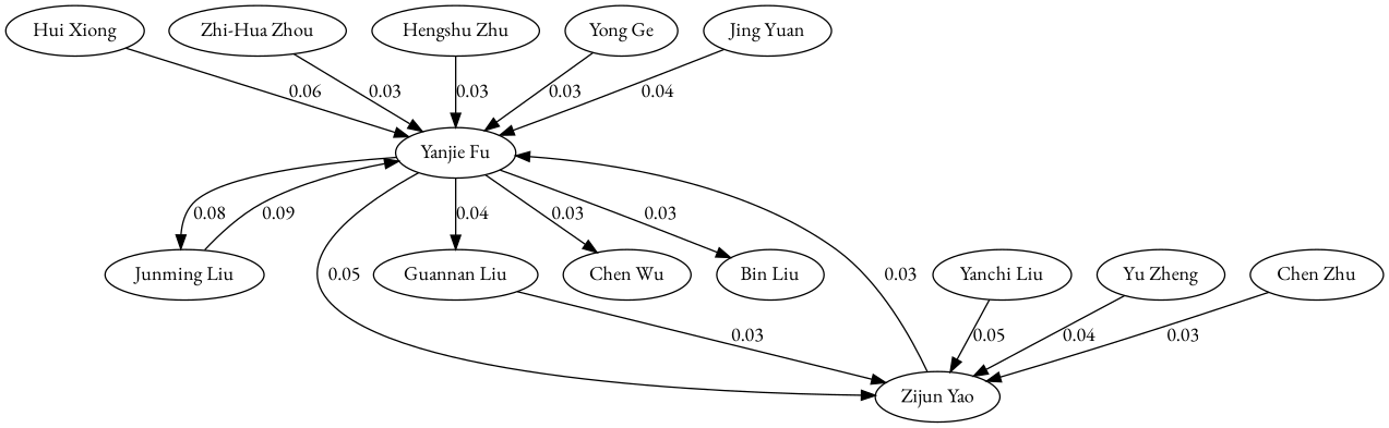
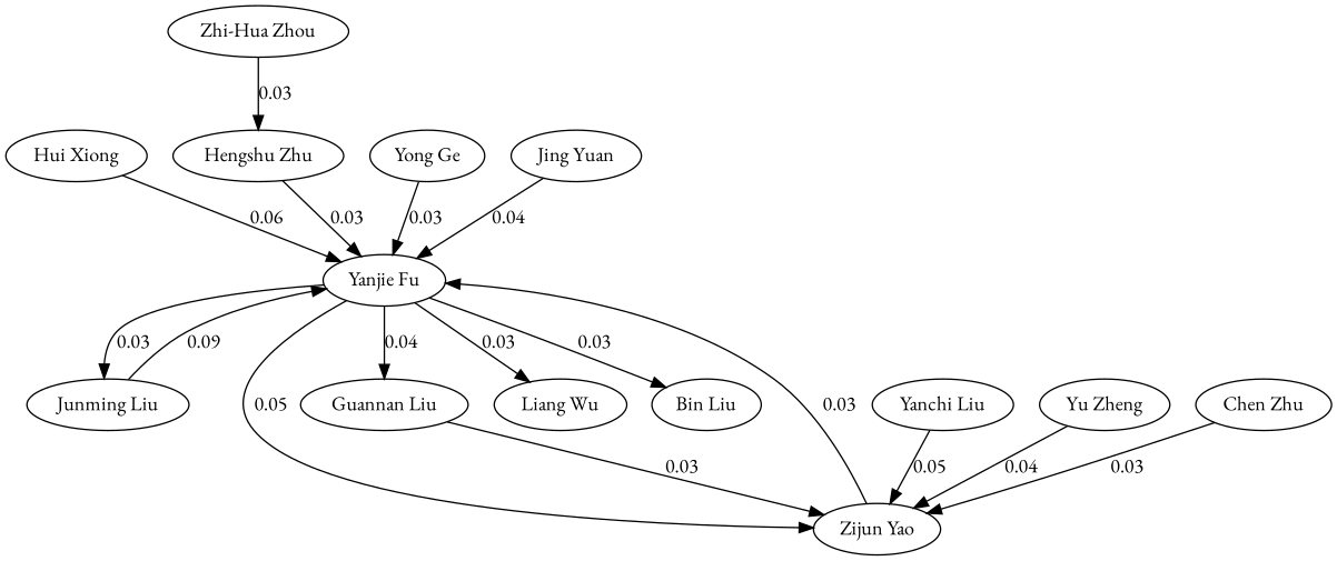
  strict digraph {
    fontname="EB Garamond"
    node [fontname="EB Garamond"]
    edge [fontname="EB Garamond"]
    "Hui Xiong"
    "Yanjie Fu"
    "Junming Liu"
    "Zijun Yao"
    "Guannan Liu"
-   "Liang Wu" [label="Chen Wu"]
+   "Liang Wu"
    "Bin Liu"
    "Zhi-Hua Zhou"
    "Hengshu Zhu"
    "Yong Ge"
    "Yanchi Liu"
    "Yu Zheng"
    "Jing Yuan"
    "Chen Zhu"
    "Hui Xiong" -> "Yanjie Fu" [label=0.06]
-   "Yanjie Fu" -> "Junming Liu" [label=0.08]
+   "Yanjie Fu" -> "Junming Liu" [label=0.03]
    "Yanjie Fu" -> "Zijun Yao" [label=0.05]
    "Yanjie Fu" -> "Guannan Liu" [label=0.04]
    "Yanjie Fu" -> "Liang Wu" [label=0.03]
    "Yanjie Fu" -> "Bin Liu" [label=0.03]
    "Junming Liu" -> "Yanjie Fu" [label=0.09]
    "Zijun Yao" -> "Yanjie Fu" [label=0.03]
    "Guannan Liu" -> "Zijun Yao" [label=0.03]
-   "Zhi-Hua Zhou" -> "Yanjie Fu" [label=0.03]
+   "Zhi-Hua Zhou" -> "Hengshu Zhu" [label=0.03]
    "Hengshu Zhu" -> "Yanjie Fu" [label=0.03]
    "Yong Ge" -> "Yanjie Fu" [label=0.03]
    "Yanchi Liu" -> "Zijun Yao" [label=0.05]
    "Yu Zheng" -> "Zijun Yao" [label=0.04]
    "Jing Yuan" -> "Yanjie Fu" [label=0.04]
    "Chen Zhu" -> "Zijun Yao" [label=0.03]
  }
